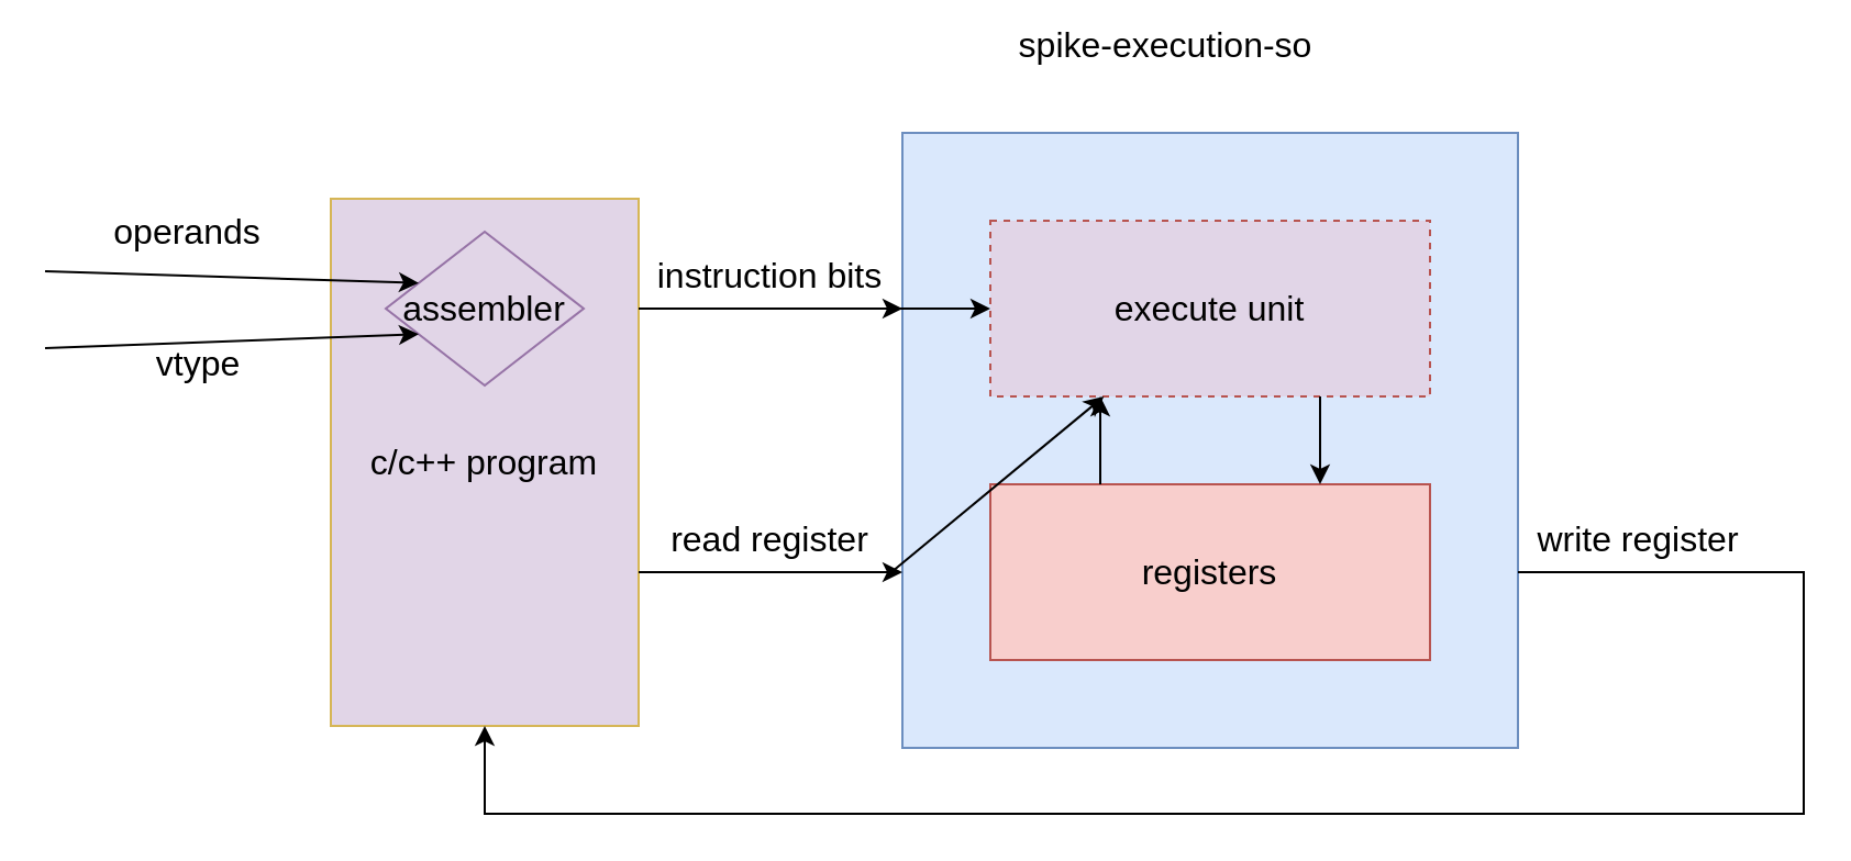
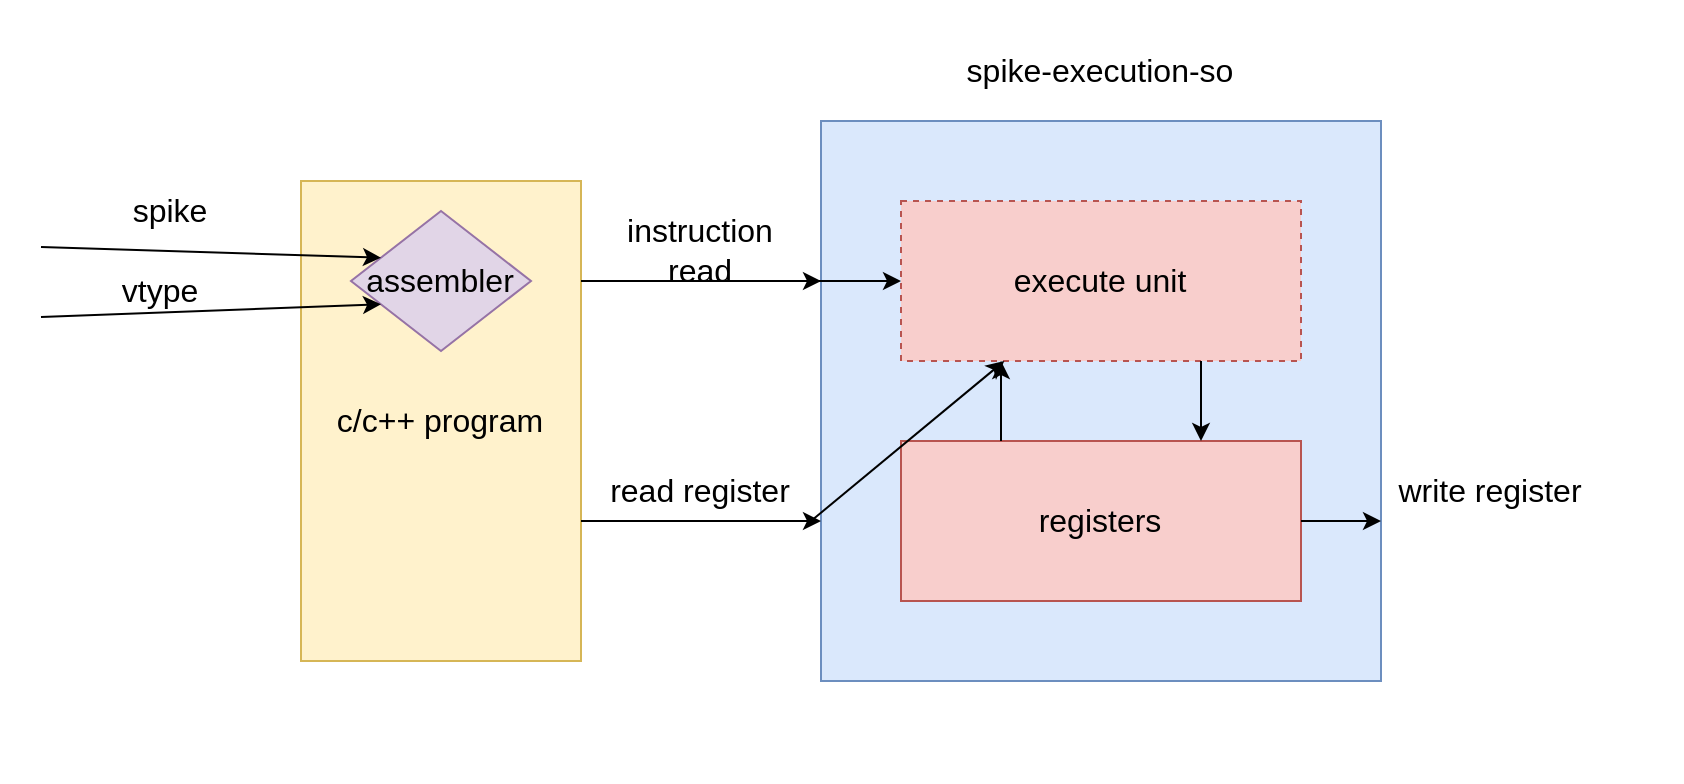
  <mxCell id="0" />
  <mxCell id="1" parent="0" />
- <mxCell id="2" value="c/c++ program" style="rounded=0;whiteSpace=wrap;html=1;fontSize=16;fillColor=#e1d5e7;strokeColor=#d6b656;" vertex="1" parent="1"><mxGeometry x="150" y="90" width="140" height="240" as="geometry" /></mxCell>
+ <mxCell id="2" value="c/c++ program" style="rounded=0;whiteSpace=wrap;html=1;fontSize=16;fillColor=#fff2cc;strokeColor=#d6b656;" vertex="1" parent="1"><mxGeometry x="150" y="90" width="140" height="240" as="geometry" /></mxCell>
  <mxCell id="3" value="" style="rounded=0;whiteSpace=wrap;html=1;fontSize=16;fillColor=#dae8fc;strokeColor=#6c8ebf;" vertex="1" parent="1"><mxGeometry x="410" y="60" width="280" height="280" as="geometry" /></mxCell>
  <mxCell id="4" value="&lt;font style=&quot;font-size: 16px;&quot;&gt;registers&lt;/font&gt;" style="rounded=0;whiteSpace=wrap;html=1;dashed=0;fillColor=#f8cecc;strokeColor=#b85450;" vertex="1" parent="1"><mxGeometry x="450" y="220" width="200" height="80" as="geometry" /></mxCell>
- <mxCell id="5" value="&lt;font style=&quot;font-size: 16px;&quot;&gt;execute unit&lt;/font&gt;" style="rounded=0;whiteSpace=wrap;html=1;dashed=1;fillColor=#e1d5e7;strokeColor=#b85450;" vertex="1" parent="1"><mxGeometry x="450" y="100" width="200" height="80" as="geometry" /></mxCell>
+ <mxCell id="5" value="&lt;font style=&quot;font-size: 16px;&quot;&gt;execute unit&lt;/font&gt;" style="rounded=0;whiteSpace=wrap;html=1;dashed=1;fillColor=#f8cecc;strokeColor=#b85450;" vertex="1" parent="1"><mxGeometry x="450" y="100" width="200" height="80" as="geometry" /></mxCell>
  <mxCell id="6" value="" style="endArrow=classic;html=1;rounded=0;fontSize=16;exitX=0.75;exitY=1;exitDx=0;exitDy=0;entryX=0.75;entryY=0;entryDx=0;entryDy=0;" edge="1" parent="1" source="5" target="4"><mxGeometry width="50" height="50" relative="1" as="geometry"><mxPoint x="750" y="510" as="sourcePoint" /><mxPoint x="800" y="460" as="targetPoint" /></mxGeometry></mxCell>
  <mxCell id="7" value="" style="endArrow=classic;html=1;rounded=0;fontSize=16;exitX=0.25;exitY=0;exitDx=0;exitDy=0;entryX=0.25;entryY=1;entryDx=0;entryDy=0;" edge="1" parent="1" source="4" target="5"><mxGeometry width="50" height="50" relative="1" as="geometry"><mxPoint x="750" y="510" as="sourcePoint" /><mxPoint x="800" y="460" as="targetPoint" /></mxGeometry></mxCell>
  <mxCell id="8" value="" style="endArrow=classic;html=1;rounded=0;fontSize=16;" edge="1" parent="1"><mxGeometry width="50" height="50" relative="1" as="geometry"><mxPoint x="290" y="260" as="sourcePoint" /><mxPoint x="410" y="260" as="targetPoint" /></mxGeometry></mxCell>
- <mxCell id="9" value="spike-execution-so" style="text;html=1;strokeColor=none;fillColor=none;align=center;verticalAlign=middle;whiteSpace=wrap;rounded=0;fontSize=16;" vertex="1" parent="1"><mxGeometry x="450" y="5" width="160" height="30" as="geometry" /></mxCell>
- <mxCell id="10" value="" style="endArrow=classic;html=1;rounded=0;fontSize=16;exitX=0;exitY=1;exitDx=0;exitDy=0;entryX=0.5;entryY=1;entryDx=0;entryDy=0;" edge="1" parent="1" source="12" target="2"><mxGeometry width="50" height="50" relative="1" as="geometry"><mxPoint x="650" y="259.5" as="sourcePoint" /><mxPoint x="70" y="490" as="targetPoint" /><Array as="points"><mxPoint x="820" y="260" /><mxPoint x="820" y="370" /><mxPoint x="220" y="370" /></Array></mxGeometry></mxCell>
+ <mxCell id="9" value="spike-execution-so" style="text;html=1;strokeColor=none;fillColor=none;align=center;verticalAlign=middle;whiteSpace=wrap;rounded=0;fontSize=16;" vertex="1" parent="1"><mxGeometry x="470" y="20" width="160" height="30" as="geometry" /></mxCell>
  <mxCell id="11" value="read register" style="text;html=1;strokeColor=none;fillColor=none;align=center;verticalAlign=middle;whiteSpace=wrap;rounded=0;fontSize=16;" vertex="1" parent="1"><mxGeometry x="295" y="230" width="110" height="30" as="geometry" /></mxCell>
  <mxCell id="12" value="write register" style="text;html=1;strokeColor=none;fillColor=none;align=center;verticalAlign=middle;whiteSpace=wrap;rounded=0;fontSize=16;" vertex="1" parent="1"><mxGeometry x="690" y="230" width="110" height="30" as="geometry" /></mxCell>
  <mxCell id="13" value="" style="endArrow=classic;html=1;rounded=0;fontSize=16;exitX=1;exitY=1;exitDx=0;exitDy=0;" edge="1" parent="1" source="11" target="5"><mxGeometry width="50" height="50" relative="1" as="geometry"><mxPoint x="750" y="480" as="sourcePoint" /><mxPoint x="800" y="430" as="targetPoint" /></mxGeometry></mxCell>
  <mxCell id="14" value="" style="endArrow=classic;html=1;rounded=0;fontSize=16;" edge="1" parent="1"><mxGeometry width="50" height="50" relative="1" as="geometry"><mxPoint x="290" y="140" as="sourcePoint" /><mxPoint x="410" y="140" as="targetPoint" /></mxGeometry></mxCell>
- <mxCell id="15" value="instruction bits" style="text;html=1;strokeColor=none;fillColor=none;align=center;verticalAlign=middle;whiteSpace=wrap;rounded=0;fontSize=16;" vertex="1" parent="1"><mxGeometry x="295" y="110" width="110" height="30" as="geometry" /></mxCell>
+ <mxCell id="15" value="instruction read" style="text;html=1;strokeColor=none;fillColor=none;align=center;verticalAlign=middle;whiteSpace=wrap;rounded=0;fontSize=16;" vertex="1" parent="1"><mxGeometry x="295" y="110" width="110" height="30" as="geometry" /></mxCell>
  <mxCell id="16" value="" style="endArrow=classic;html=1;rounded=0;fontSize=16;exitX=1;exitY=1;exitDx=0;exitDy=0;entryX=0;entryY=0.5;entryDx=0;entryDy=0;" edge="1" parent="1" source="15"><mxGeometry width="50" height="50" relative="1" as="geometry"><mxPoint x="750" y="360" as="sourcePoint" /><mxPoint x="450" y="140" as="targetPoint" /></mxGeometry></mxCell>
+ <mxCell id="17" value="" style="endArrow=classic;html=1;rounded=0;fontSize=16;exitX=1;exitY=0.5;exitDx=0;exitDy=0;entryX=0;entryY=1;entryDx=0;entryDy=0;" edge="1" parent="1" source="4" target="12"><mxGeometry width="50" height="50" relative="1" as="geometry"><mxPoint x="750" y="480" as="sourcePoint" /><mxPoint x="800" y="430" as="targetPoint" /></mxGeometry></mxCell>
  <mxCell id="18" value="assembler" style="rhombus;whiteSpace=wrap;html=1;fontSize=16;fillColor=#e1d5e7;strokeColor=#9673a6;" vertex="1" parent="1"><mxGeometry x="175" y="105" width="90" height="70" as="geometry" /></mxCell>
  <mxCell id="19" value="" style="endArrow=classic;html=1;rounded=0;fontSize=16;entryX=0;entryY=0.25;entryDx=0;entryDy=0;" edge="1" parent="1" target="18"><mxGeometry width="50" height="50" relative="1" as="geometry"><mxPoint x="20" y="123" as="sourcePoint" /><mxPoint x="250" y="380" as="targetPoint" /></mxGeometry></mxCell>
- <mxCell id="20" value="operands" style="text;html=1;strokeColor=none;fillColor=none;align=center;verticalAlign=middle;whiteSpace=wrap;rounded=0;fontSize=16;" vertex="1" parent="1"><mxGeometry x="20" y="90" width="130" height="30" as="geometry" /></mxCell>
+ <mxCell id="20" value="spike" style="text;html=1;strokeColor=none;fillColor=none;align=center;verticalAlign=middle;whiteSpace=wrap;rounded=0;fontSize=16;" vertex="1" parent="1"><mxGeometry x="20" y="90" width="130" height="30" as="geometry" /></mxCell>
  <mxCell id="21" value="" style="endArrow=classic;html=1;rounded=0;fontSize=16;entryX=0;entryY=0.75;entryDx=0;entryDy=0;" edge="1" parent="1" target="18"><mxGeometry width="50" height="50" relative="1" as="geometry"><mxPoint x="20" y="158" as="sourcePoint" /><mxPoint x="250" y="370" as="targetPoint" /></mxGeometry></mxCell>
- <mxCell id="22" value="vtype" style="text;html=1;strokeColor=none;fillColor=none;align=center;verticalAlign=middle;whiteSpace=wrap;rounded=0;fontSize=16;" vertex="1" parent="1"><mxGeometry x="60" y="150" width="60" height="30" as="geometry" /></mxCell>
+ <mxCell id="22" value="vtype" style="text;html=1;strokeColor=none;fillColor=none;align=center;verticalAlign=middle;whiteSpace=wrap;rounded=0;fontSize=16;" vertex="1" parent="1"><mxGeometry x="50" y="130" width="60" height="30" as="geometry" /></mxCell>
